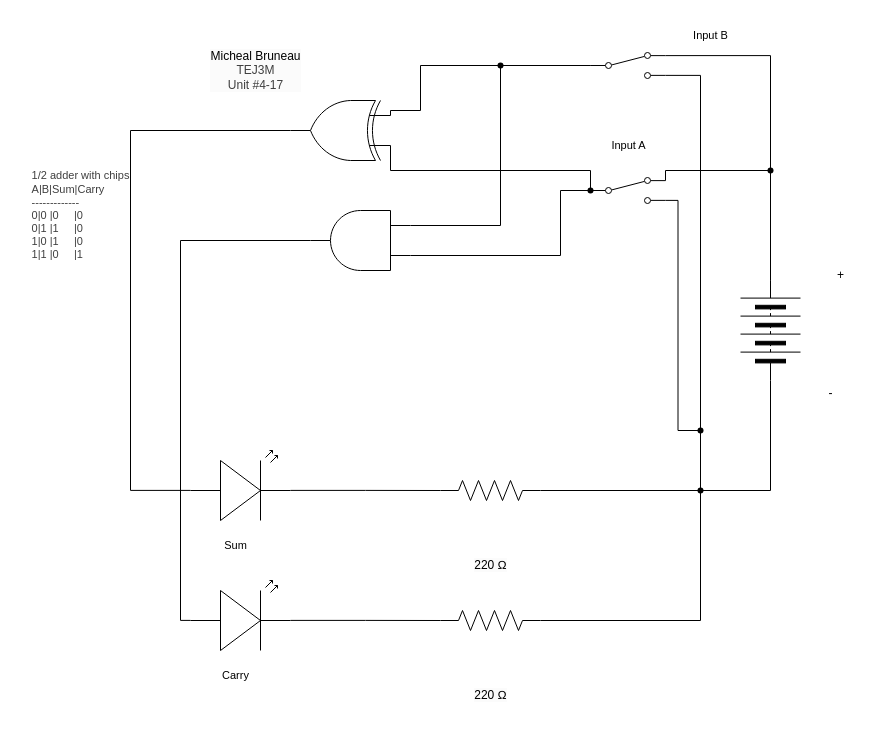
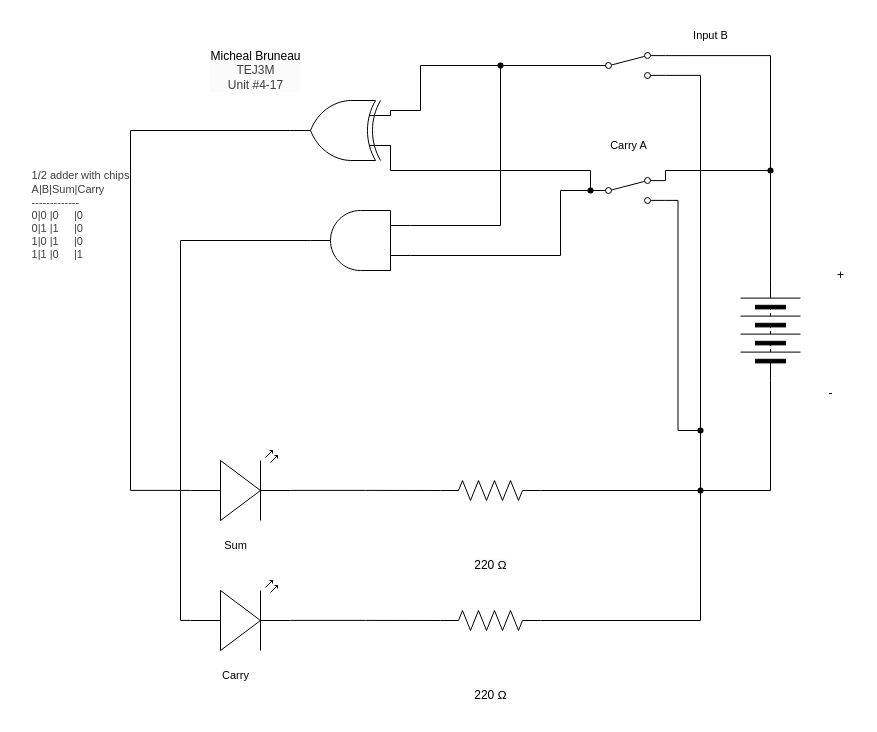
  <mxCell id="0" />
  <mxCell id="1" parent="0" />
  <mxCell id="2" value="&lt;span style=&quot;scrollbar-color: rgb(226, 226, 226) rgb(251, 251, 251); background-color: rgb(251, 251, 251); color: rgb(0, 0, 0);&quot;&gt;Micheal Bruneau&lt;/span&gt;&lt;div style=&quot;scrollbar-color: rgb(226, 226, 226) rgb(251, 251, 251); background-color: rgb(251, 251, 251); color: rgb(63, 63, 63);&quot;&gt;TEJ3M&lt;/div&gt;&lt;div style=&quot;scrollbar-color: rgb(226, 226, 226) rgb(251, 251, 251); background-color: rgb(251, 251, 251); color: rgb(63, 63, 63);&quot;&gt;Unit #4-17&lt;/div&gt;" style="text;html=1;align=center;verticalAlign=middle;resizable=0;points=[];autosize=1;strokeColor=none;fillColor=none;" vertex="1" parent="1"><mxGeometry x="200" y="40" width="110" height="60" as="geometry" /></mxCell>
  <mxCell id="3" value="&lt;div style=&quot;scrollbar-color: rgb(226, 226, 226) rgb(251, 251, 251); font-size: 11px; text-align: left; color: rgb(63, 63, 63);&quot;&gt;&lt;span style=&quot;background-color: rgb(255, 255, 255);&quot;&gt;1/2 adder with chips&lt;/span&gt;&lt;/div&gt;&lt;div style=&quot;scrollbar-color: rgb(226, 226, 226) rgb(251, 251, 251); font-size: 11px; text-align: left; color: rgb(63, 63, 63);&quot;&gt;&lt;span style=&quot;color: light-dark(rgb(63, 63, 63), rgb(183, 183, 183));&quot;&gt;A|B|Sum|Carry&lt;/span&gt;&lt;/div&gt;&lt;div style=&quot;color: rgb(63, 63, 63); scrollbar-color: rgb(226, 226, 226) rgb(251, 251, 251); font-size: 11px; text-align: left;&quot;&gt;-------------&lt;/div&gt;&lt;div style=&quot;color: rgb(63, 63, 63); scrollbar-color: rgb(226, 226, 226) rgb(251, 251, 251); font-size: 11px; text-align: left;&quot;&gt;0|0 |0&amp;nbsp; &amp;nbsp; &amp;nbsp;|0&lt;/div&gt;&lt;div style=&quot;color: rgb(63, 63, 63); scrollbar-color: rgb(226, 226, 226) rgb(251, 251, 251); font-size: 11px; text-align: left;&quot;&gt;0|1 |1&amp;nbsp; &amp;nbsp; &amp;nbsp;|0&lt;/div&gt;&lt;div style=&quot;color: rgb(63, 63, 63); scrollbar-color: rgb(226, 226, 226) rgb(251, 251, 251); font-size: 11px; text-align: left;&quot;&gt;1|0 |1&amp;nbsp; &amp;nbsp; &amp;nbsp;|0&lt;/div&gt;&lt;div style=&quot;color: rgb(63, 63, 63); scrollbar-color: rgb(226, 226, 226) rgb(251, 251, 251); font-size: 11px; text-align: left;&quot;&gt;1|1 |0&amp;nbsp; &amp;nbsp; &amp;nbsp;|1&lt;/div&gt;" style="text;html=1;align=center;verticalAlign=middle;resizable=0;points=[];autosize=1;strokeColor=none;fillColor=none;" vertex="1" parent="1"><mxGeometry x="20" y="160" width="120" height="110" as="geometry" /></mxCell>
  <mxCell id="4" style="edgeStyle=orthogonalEdgeStyle;html=1;exitX=1;exitY=0.5;exitDx=0;exitDy=0;endArrow=none;endFill=0;rounded=0;entryX=1;entryY=0.12;entryDx=0;entryDy=0;" edge="1" parent="1" source="5" target="18"><mxGeometry relative="1" as="geometry"><mxPoint x="770" y="45" as="targetPoint" /></mxGeometry></mxCell>
  <mxCell id="5" value="" style="pointerEvents=1;verticalLabelPosition=bottom;shadow=0;dashed=0;align=center;html=1;verticalAlign=top;shape=mxgraph.electrical.miscellaneous.batteryStack;rotation=-90;" vertex="1" parent="1"><mxGeometry x="720" y="300" width="100" height="60" as="geometry" /></mxCell>
  <mxCell id="6" value="+" style="text;html=1;align=center;verticalAlign=middle;resizable=0;points=[];autosize=1;strokeColor=none;fillColor=none;" vertex="1" parent="1"><mxGeometry x="825" y="260" width="30" height="30" as="geometry" /></mxCell>
  <mxCell id="7" value="-" style="text;html=1;align=center;verticalAlign=middle;resizable=0;points=[];autosize=1;strokeColor=none;fillColor=none;" vertex="1" parent="1"><mxGeometry x="815" y="378" width="30" height="30" as="geometry" /></mxCell>
  <mxCell id="8" style="edgeStyle=orthogonalEdgeStyle;shape=connector;curved=0;rounded=0;html=1;exitDx=0;exitDy=0;exitPerimeter=0;strokeColor=default;align=center;verticalAlign=middle;fontFamily=Helvetica;fontSize=11;fontColor=default;labelBackgroundColor=default;endArrow=none;endFill=0;entryX=1;entryY=0.88;entryDx=0;entryDy=0;" edge="1" parent="1" source="19" target="15"><mxGeometry relative="1" as="geometry"><mxPoint x="680" y="210" as="targetPoint" /><Array as="points" /></mxGeometry></mxCell>
  <mxCell id="9" value="" style="shape=waypoint;sketch=0;fillStyle=solid;size=6;pointerEvents=1;points=[];fillColor=none;resizable=0;rotatable=0;perimeter=centerPerimeter;snapToPoint=1;fontFamily=Helvetica;fontSize=11;fontColor=default;labelBackgroundColor=default;" vertex="1" parent="1"><mxGeometry x="760" y="160" width="20" height="20" as="geometry" /></mxCell>
  <mxCell id="10" style="edgeStyle=orthogonalEdgeStyle;shape=connector;curved=0;rounded=0;html=1;exitX=1;exitY=0.5;exitDx=0;exitDy=0;entryX=1;entryY=0.12;entryDx=0;entryDy=0;strokeColor=default;align=center;verticalAlign=middle;fontFamily=Helvetica;fontSize=11;fontColor=default;labelBackgroundColor=default;endArrow=none;endFill=0;" edge="1" parent="1" source="5" target="15"><mxGeometry relative="1" as="geometry"><Array as="points"><mxPoint x="770" y="170" /><mxPoint x="665" y="170" /></Array><mxPoint x="680" y="170" as="targetPoint" /></mxGeometry></mxCell>
- <mxCell id="11" value="Input A" style="text;html=1;align=center;verticalAlign=middle;resizable=0;points=[];autosize=1;strokeColor=none;fillColor=none;fontFamily=Helvetica;fontSize=11;fontColor=default;labelBackgroundColor=default;" vertex="1" parent="1"><mxGeometry x="597.5" y="130" width="60" height="30" as="geometry" /></mxCell>
+ <mxCell id="11" value="Carry A" style="text;html=1;align=center;verticalAlign=middle;resizable=0;points=[];autosize=1;strokeColor=none;fillColor=none;fontFamily=Helvetica;fontSize=11;fontColor=default;labelBackgroundColor=default;" vertex="1" parent="1"><mxGeometry x="597.5" y="130" width="60" height="30" as="geometry" /></mxCell>
  <mxCell id="12" value="&lt;span style=&quot;color: rgb(0, 0, 0); font-size: 12px; background-color: rgb(251, 251, 251);&quot;&gt;220 Ω&lt;/span&gt;" style="text;html=1;align=center;verticalAlign=middle;resizable=0;points=[];autosize=1;strokeColor=none;fillColor=none;fontFamily=Helvetica;fontSize=11;fontColor=default;labelBackgroundColor=default;" vertex="1" parent="1"><mxGeometry x="460" y="550" width="60" height="30" as="geometry" /></mxCell>
  <mxCell id="13" value="Sum" style="text;html=1;align=center;verticalAlign=middle;resizable=0;points=[];autosize=1;strokeColor=none;fillColor=none;fontFamily=Helvetica;fontSize=11;fontColor=default;labelBackgroundColor=default;" vertex="1" parent="1"><mxGeometry x="210" y="530" width="50" height="30" as="geometry" /></mxCell>
  <mxCell id="14" value="" style="shape=connector;rounded=0;html=1;exitX=0;exitY=0.25;exitDx=0;exitDy=0;exitPerimeter=0;entryDx=0;entryDy=0;entryPerimeter=0;strokeColor=default;align=center;verticalAlign=middle;fontFamily=Helvetica;fontSize=11;fontColor=default;labelBackgroundColor=default;endArrow=none;endFill=0;edgeStyle=orthogonalEdgeStyle;" edge="1" parent="1" source="20"><mxGeometry relative="1" as="geometry"><mxPoint x="400" y="140" as="sourcePoint" /><mxPoint x="590" y="190" as="targetPoint" /><Array as="points"><mxPoint x="390" y="170" /><mxPoint x="590" y="170" /></Array></mxGeometry></mxCell>
  <mxCell id="15" value="" style="html=1;shape=mxgraph.electrical.electro-mechanical.twoWaySwitch;aspect=fixed;elSwitchState=2;" vertex="1" parent="1"><mxGeometry x="590" y="177" width="75" height="26" as="geometry" /></mxCell>
  <mxCell id="16" value="Input B" style="text;html=1;align=center;verticalAlign=middle;resizable=0;points=[];autosize=1;strokeColor=none;fillColor=none;fontFamily=Helvetica;fontSize=11;fontColor=default;labelBackgroundColor=default;" vertex="1" parent="1"><mxGeometry x="680" y="20" width="60" height="30" as="geometry" /></mxCell>
  <mxCell id="17" value="" style="shape=connector;rounded=0;html=1;exitX=0;exitY=0.75;exitDx=0;exitDy=0;exitPerimeter=0;entryDx=0;entryDy=0;entryPerimeter=0;strokeColor=default;align=center;verticalAlign=middle;fontFamily=Helvetica;fontSize=11;fontColor=default;labelBackgroundColor=default;endArrow=none;endFill=0;edgeStyle=orthogonalEdgeStyle;" edge="1" parent="1" source="20"><mxGeometry relative="1" as="geometry"><mxPoint x="400" y="110" as="sourcePoint" /><mxPoint x="590" y="65" as="targetPoint" /><Array as="points"><mxPoint x="390" y="110" /><mxPoint x="420" y="110" /><mxPoint x="420" y="65" /></Array></mxGeometry></mxCell>
  <mxCell id="18" value="" style="html=1;shape=mxgraph.electrical.electro-mechanical.twoWaySwitch;aspect=fixed;elSwitchState=2;" vertex="1" parent="1"><mxGeometry x="590" y="52" width="75" height="26" as="geometry" /></mxCell>
  <mxCell id="19" value="" style="shape=waypoint;sketch=0;fillStyle=solid;size=6;pointerEvents=1;points=[];fillColor=none;resizable=0;rotatable=0;perimeter=centerPerimeter;snapToPoint=1;fontFamily=Helvetica;fontSize=11;fontColor=default;labelBackgroundColor=default;" vertex="1" parent="1"><mxGeometry x="690" y="420" width="20" height="20" as="geometry" /></mxCell>
  <mxCell id="20" value="" style="verticalLabelPosition=bottom;shadow=0;dashed=0;align=center;html=1;verticalAlign=top;shape=mxgraph.electrical.logic_gates.logic_gate;operation=xor;rotation=-180;" vertex="1" parent="1"><mxGeometry x="290" y="100" width="100" height="60" as="geometry" /></mxCell>
  <mxCell id="21" value="" style="pointerEvents=1;verticalLabelPosition=bottom;shadow=0;dashed=0;align=center;html=1;verticalAlign=top;shape=mxgraph.electrical.resistors.resistor_2;" vertex="1" parent="1"><mxGeometry x="440" y="480" width="100" height="20" as="geometry" /></mxCell>
  <mxCell id="22" value="" style="verticalLabelPosition=bottom;shadow=0;dashed=0;align=center;html=1;verticalAlign=top;shape=mxgraph.electrical.opto_electronics.led_2;pointerEvents=1;" vertex="1" parent="1"><mxGeometry x="190" y="450" width="100" height="70" as="geometry" /></mxCell>
  <mxCell id="23" style="edgeStyle=orthogonalEdgeStyle;html=1;exitX=1;exitY=0.57;exitDx=0;exitDy=0;exitPerimeter=0;entryX=0;entryY=0.5;entryDx=0;entryDy=0;entryPerimeter=0;rounded=0;endArrow=none;endFill=0;" edge="1" parent="1" source="22" target="21"><mxGeometry relative="1" as="geometry" /></mxCell>
  <mxCell id="24" style="edgeStyle=orthogonalEdgeStyle;shape=connector;rounded=0;html=1;exitX=1;exitY=0.5;exitDx=0;exitDy=0;exitPerimeter=0;entryX=0;entryY=0.57;entryDx=0;entryDy=0;entryPerimeter=0;strokeColor=default;align=center;verticalAlign=middle;fontFamily=Helvetica;fontSize=11;fontColor=default;labelBackgroundColor=default;endArrow=none;endFill=0;" edge="1" parent="1" source="20" target="22"><mxGeometry relative="1" as="geometry"><Array as="points"><mxPoint x="130" y="130" /><mxPoint x="130" y="490" /></Array></mxGeometry></mxCell>
  <mxCell id="25" value="" style="verticalLabelPosition=bottom;shadow=0;dashed=0;align=center;html=1;verticalAlign=top;shape=mxgraph.electrical.logic_gates.logic_gate;operation=and;fontFamily=Helvetica;fontSize=11;fontColor=default;labelBackgroundColor=default;rotation=-180;" vertex="1" parent="1"><mxGeometry x="310" y="210" width="100" height="60" as="geometry" /></mxCell>
  <mxCell id="26" style="edgeStyle=orthogonalEdgeStyle;shape=connector;rounded=0;html=1;exitDx=0;exitDy=0;entryX=0;entryY=0.75;entryDx=0;entryDy=0;entryPerimeter=0;strokeColor=default;align=center;verticalAlign=middle;fontFamily=Helvetica;fontSize=11;fontColor=default;labelBackgroundColor=default;endArrow=none;endFill=0;" edge="1" parent="1" source="30" target="25"><mxGeometry relative="1" as="geometry"><Array as="points"><mxPoint x="500" y="225" /></Array></mxGeometry></mxCell>
  <mxCell id="27" style="edgeStyle=orthogonalEdgeStyle;shape=connector;rounded=0;html=1;exitX=0;exitY=0.5;exitDx=0;exitDy=0;entryX=0;entryY=0.25;entryDx=0;entryDy=0;entryPerimeter=0;strokeColor=default;align=center;verticalAlign=middle;fontFamily=Helvetica;fontSize=11;fontColor=default;labelBackgroundColor=default;endArrow=none;endFill=0;" edge="1" parent="1" source="15" target="25"><mxGeometry relative="1" as="geometry"><Array as="points"><mxPoint x="560" y="190" /><mxPoint x="560" y="255" /></Array></mxGeometry></mxCell>
  <mxCell id="28" value="" style="shape=waypoint;sketch=0;fillStyle=solid;size=6;pointerEvents=1;points=[];fillColor=none;resizable=0;rotatable=0;perimeter=centerPerimeter;snapToPoint=1;fontFamily=Helvetica;fontSize=11;fontColor=default;labelBackgroundColor=default;" vertex="1" parent="1"><mxGeometry x="580" y="180" width="20" height="20" as="geometry" /></mxCell>
  <mxCell id="29" value="" style="edgeStyle=orthogonalEdgeStyle;shape=connector;rounded=0;html=1;exitX=0;exitY=0.5;exitDx=0;exitDy=0;entryDx=0;entryDy=0;entryPerimeter=0;strokeColor=default;align=center;verticalAlign=middle;fontFamily=Helvetica;fontSize=11;fontColor=default;labelBackgroundColor=default;endArrow=none;endFill=0;" edge="1" parent="1" source="18" target="30"><mxGeometry relative="1" as="geometry"><mxPoint x="590" y="65" as="sourcePoint" /><mxPoint x="410" y="225" as="targetPoint" /></mxGeometry></mxCell>
  <mxCell id="30" value="" style="shape=waypoint;sketch=0;fillStyle=solid;size=6;pointerEvents=1;points=[];fillColor=none;resizable=0;rotatable=0;perimeter=centerPerimeter;snapToPoint=1;fontFamily=Helvetica;fontSize=11;fontColor=default;labelBackgroundColor=default;" vertex="1" parent="1"><mxGeometry x="490" y="55" width="20" height="20" as="geometry" /></mxCell>
  <mxCell id="31" value="&lt;span style=&quot;color: rgb(0, 0, 0); font-size: 12px; background-color: rgb(251, 251, 251);&quot;&gt;220 Ω&lt;/span&gt;" style="text;html=1;align=center;verticalAlign=middle;resizable=0;points=[];autosize=1;strokeColor=none;fillColor=none;fontFamily=Helvetica;fontSize=11;fontColor=default;labelBackgroundColor=default;" vertex="1" parent="1"><mxGeometry x="460" y="680" width="60" height="30" as="geometry" /></mxCell>
  <mxCell id="32" value="Carry" style="text;html=1;align=center;verticalAlign=middle;resizable=0;points=[];autosize=1;strokeColor=none;fillColor=none;fontFamily=Helvetica;fontSize=11;fontColor=default;labelBackgroundColor=default;" vertex="1" parent="1"><mxGeometry x="210" y="660" width="50" height="30" as="geometry" /></mxCell>
  <mxCell id="33" value="" style="pointerEvents=1;verticalLabelPosition=bottom;shadow=0;dashed=0;align=center;html=1;verticalAlign=top;shape=mxgraph.electrical.resistors.resistor_2;" vertex="1" parent="1"><mxGeometry x="440" y="610" width="100" height="20" as="geometry" /></mxCell>
  <mxCell id="34" value="" style="verticalLabelPosition=bottom;shadow=0;dashed=0;align=center;html=1;verticalAlign=top;shape=mxgraph.electrical.opto_electronics.led_2;pointerEvents=1;" vertex="1" parent="1"><mxGeometry x="190" y="580" width="100" height="70" as="geometry" /></mxCell>
  <mxCell id="35" style="edgeStyle=orthogonalEdgeStyle;html=1;exitX=1;exitY=0.57;exitDx=0;exitDy=0;exitPerimeter=0;entryX=0;entryY=0.5;entryDx=0;entryDy=0;entryPerimeter=0;rounded=0;endArrow=none;endFill=0;" edge="1" parent="1" source="34" target="33"><mxGeometry relative="1" as="geometry" /></mxCell>
  <mxCell id="36" style="edgeStyle=orthogonalEdgeStyle;shape=connector;rounded=0;html=1;exitX=1;exitY=0.5;exitDx=0;exitDy=0;exitPerimeter=0;entryX=0;entryY=0.57;entryDx=0;entryDy=0;entryPerimeter=0;strokeColor=default;align=center;verticalAlign=middle;fontFamily=Helvetica;fontSize=11;fontColor=default;labelBackgroundColor=default;endArrow=none;endFill=0;" edge="1" parent="1" source="25" target="34"><mxGeometry relative="1" as="geometry" /></mxCell>
  <mxCell id="37" style="edgeStyle=orthogonalEdgeStyle;shape=connector;rounded=0;html=1;exitX=1;exitY=0.5;exitDx=0;exitDy=0;exitPerimeter=0;entryX=-0.062;entryY=0.669;entryDx=0;entryDy=0;entryPerimeter=0;strokeColor=default;align=center;verticalAlign=middle;fontFamily=Helvetica;fontSize=11;fontColor=default;labelBackgroundColor=default;endArrow=none;endFill=0;" edge="1" parent="1" source="21" target="42"><mxGeometry relative="1" as="geometry" /></mxCell>
  <mxCell id="38" style="edgeStyle=orthogonalEdgeStyle;shape=connector;rounded=0;html=1;exitX=1;exitY=0.5;exitDx=0;exitDy=0;exitPerimeter=0;entryX=0.662;entryY=0.841;entryDx=0;entryDy=0;entryPerimeter=0;strokeColor=default;align=center;verticalAlign=middle;fontFamily=Helvetica;fontSize=11;fontColor=default;labelBackgroundColor=default;endArrow=none;endFill=0;" edge="1" parent="1" source="33" target="42"><mxGeometry relative="1" as="geometry" /></mxCell>
  <mxCell id="39" style="edgeStyle=orthogonalEdgeStyle;shape=connector;rounded=0;html=1;exitX=0;exitY=0.5;exitDx=0;exitDy=0;entryX=1.179;entryY=0.738;entryDx=0;entryDy=0;entryPerimeter=0;strokeColor=default;align=center;verticalAlign=middle;fontFamily=Helvetica;fontSize=11;fontColor=default;labelBackgroundColor=default;endArrow=none;endFill=0;" edge="1" parent="1" source="5" target="42"><mxGeometry relative="1" as="geometry"><Array as="points"><mxPoint x="770" y="490" /></Array></mxGeometry></mxCell>
  <mxCell id="40" style="edgeStyle=orthogonalEdgeStyle;shape=connector;rounded=0;html=1;exitDx=0;exitDy=0;entryX=0.386;entryY=0.152;entryDx=0;entryDy=0;entryPerimeter=0;strokeColor=default;align=center;verticalAlign=middle;fontFamily=Helvetica;fontSize=11;fontColor=default;labelBackgroundColor=default;endArrow=none;endFill=0;" edge="1" parent="1" source="42" target="19"><mxGeometry relative="1" as="geometry" /></mxCell>
  <mxCell id="41" value="" style="edgeStyle=orthogonalEdgeStyle;shape=connector;rounded=0;html=1;exitX=1;exitY=0.88;exitDx=0;exitDy=0;entryDx=0;entryDy=0;entryPerimeter=0;strokeColor=default;align=center;verticalAlign=middle;fontFamily=Helvetica;fontSize=11;fontColor=default;labelBackgroundColor=default;endArrow=none;endFill=0;" edge="1" parent="1" source="18" target="42"><mxGeometry relative="1" as="geometry"><mxPoint x="665" y="75" as="sourcePoint" /><mxPoint x="700" y="430" as="targetPoint" /></mxGeometry></mxCell>
  <mxCell id="42" value="" style="shape=waypoint;sketch=0;fillStyle=solid;size=6;pointerEvents=1;points=[];fillColor=none;resizable=0;rotatable=0;perimeter=centerPerimeter;snapToPoint=1;fontFamily=Helvetica;fontSize=11;fontColor=default;labelBackgroundColor=default;" vertex="1" parent="1"><mxGeometry x="690" y="480" width="20" height="20" as="geometry" /></mxCell>
